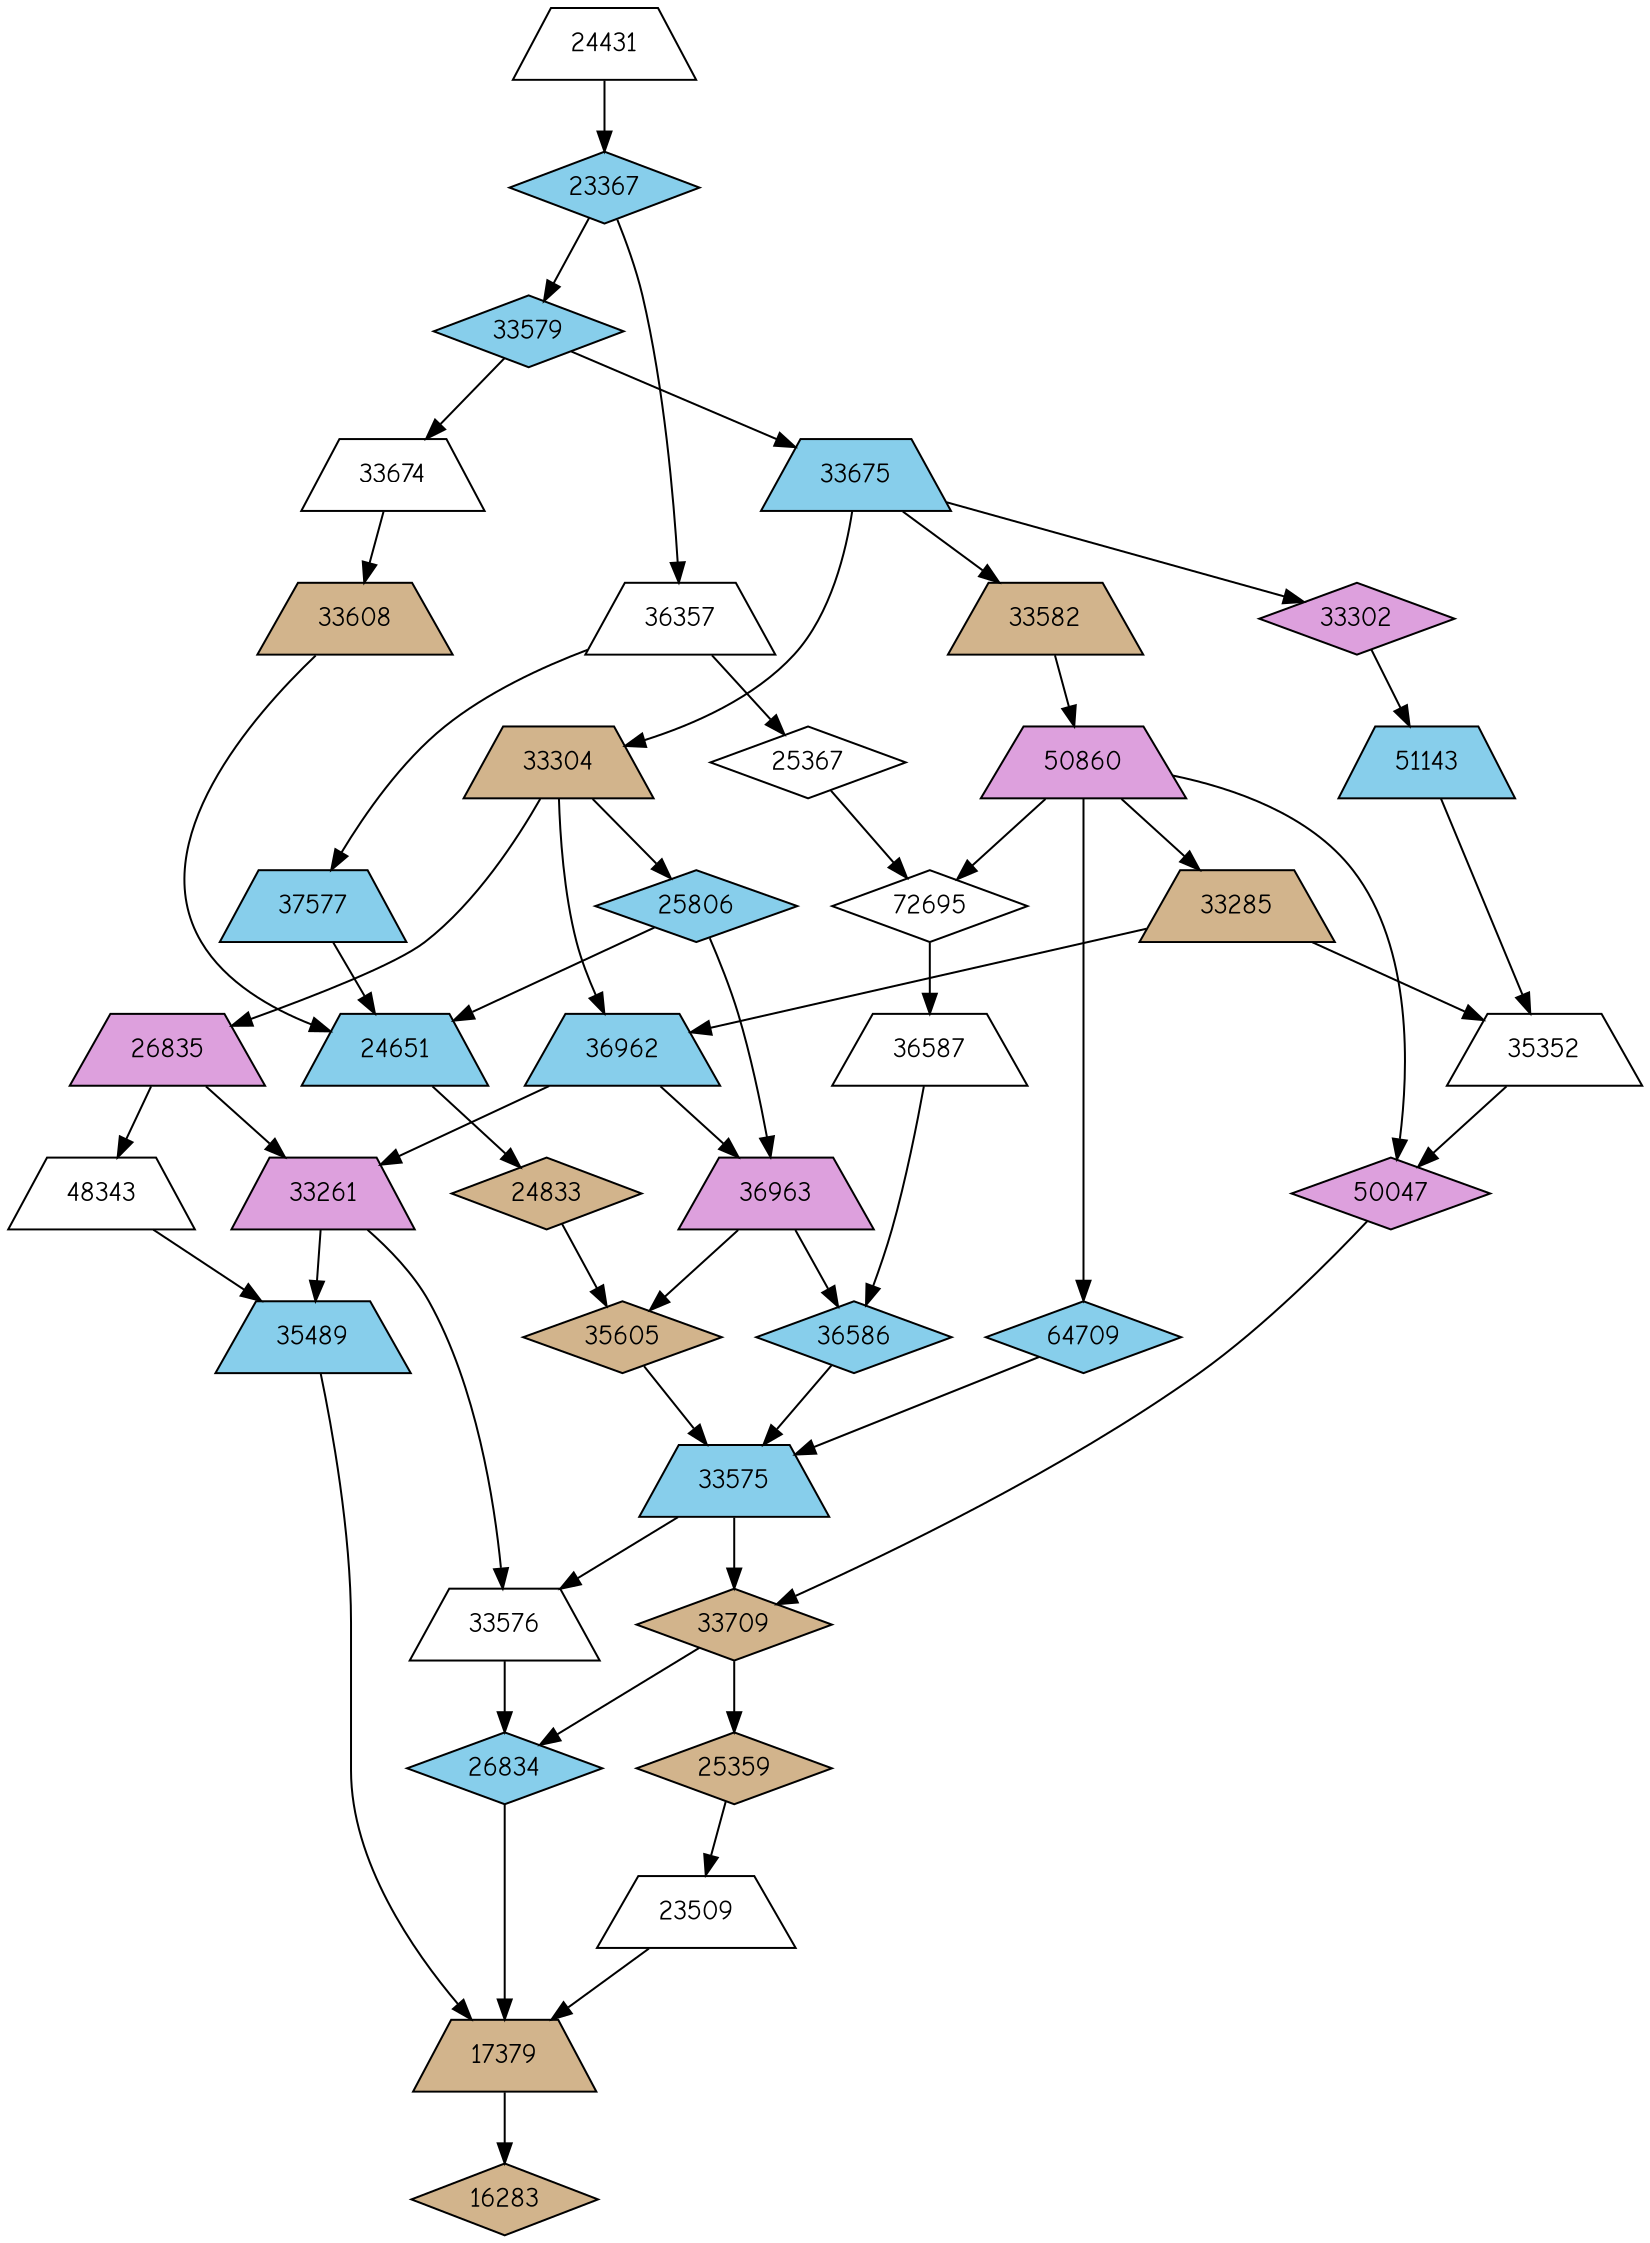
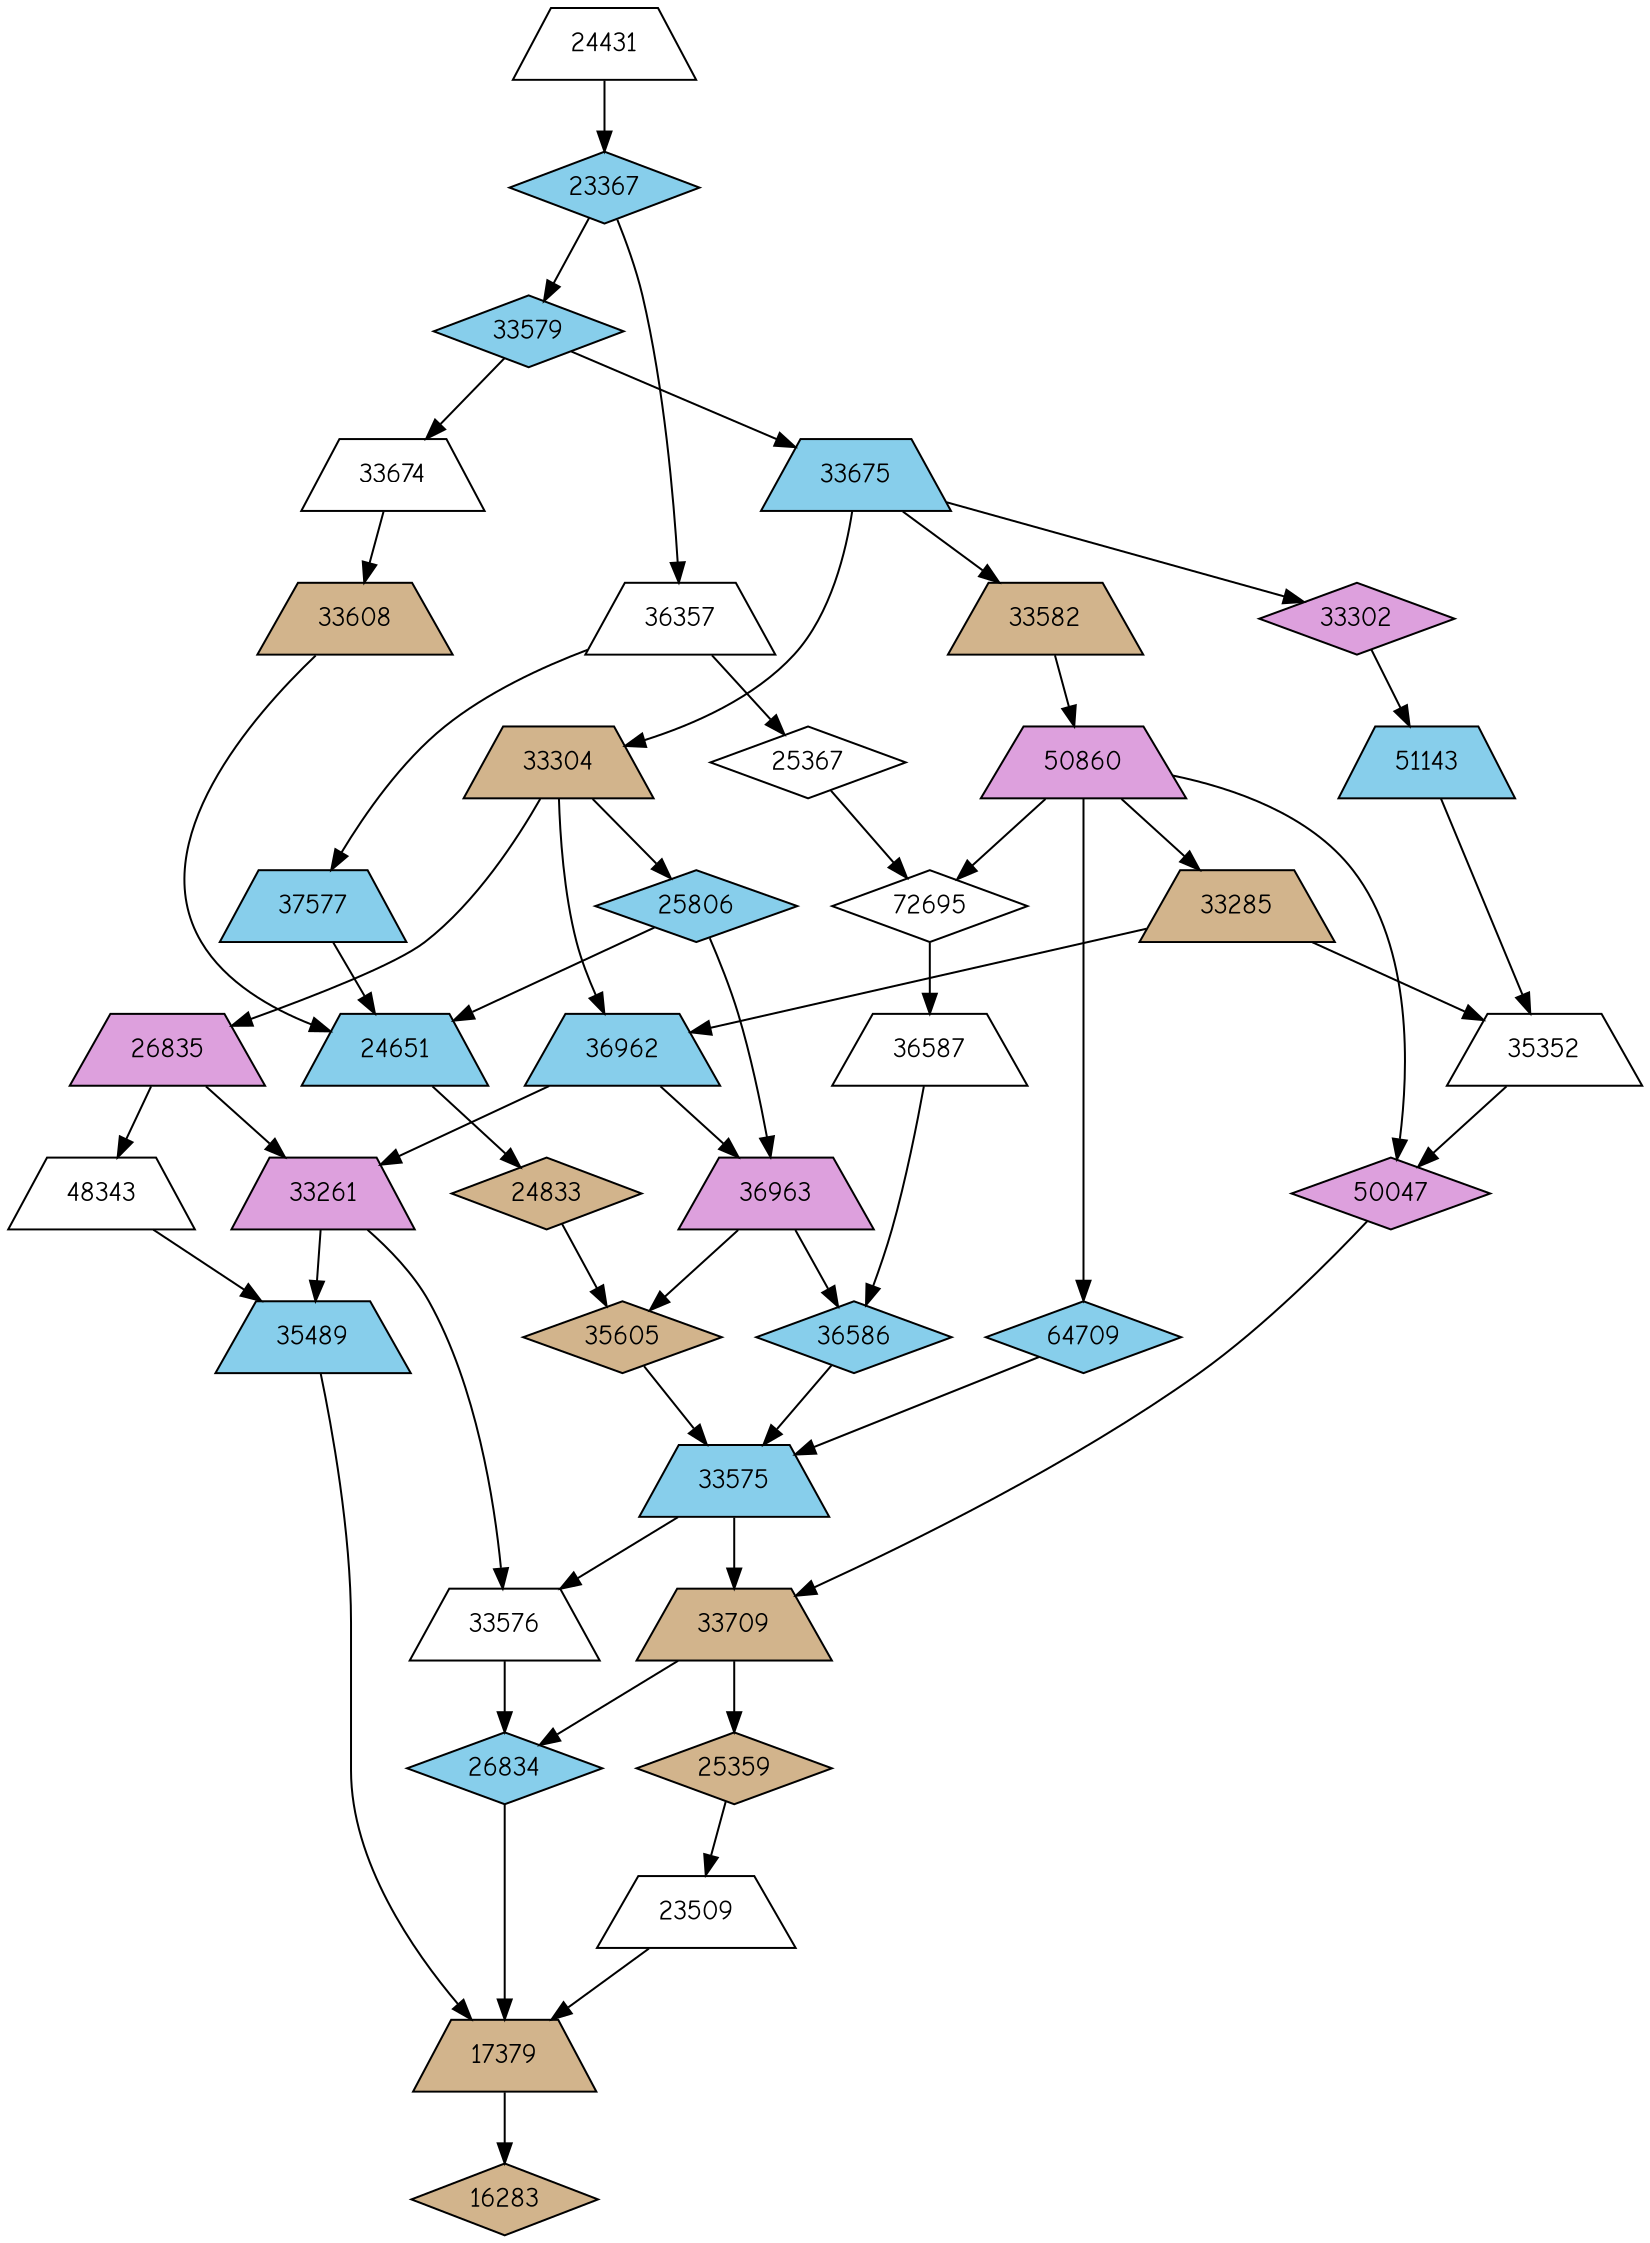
  strict digraph {
    fontname="Comic Neue"
    node [fillcolor=skyblue fontname="Comic Neue" shape=trapezium style=filled]
    edge [fontname="Comic Neue"]
    n1 [fillcolor=tan label=16283 shape=diamond]
    n2 [fillcolor=tan label=17379]
    n3 [label=35489]
    n4 [label=26834 shape=diamond]
    n5 [fillcolor=white label=23509]
    n6 [fillcolor=plum label=33261]
    n7 [fillcolor=white label=33576]
    n8 [fillcolor=white label=48343]
-   n9 [fillcolor=tan label=33709 shape=diamond]
+   n9 [fillcolor=tan label=33709]
    n10 [fillcolor=tan label=25359 shape=diamond]
    n11 [label=36962]
    n12 [fillcolor=plum label=36963]
    n13 [label=36586 shape=diamond]
    n14 [fillcolor=tan label=35605 shape=diamond]
    n15 [fillcolor=plum label=26835]
    n16 [fillcolor=plum label=50047 shape=diamond]
    n17 [label=33575]
    n18 [fillcolor=tan label=33285]
    n19 [fillcolor=white label=35352]
    n20 [fillcolor=tan label=33304]
    n21 [label=25806 shape=diamond]
    n22 [label=24651]
    n23 [fillcolor=plum label=50860]
    n24 [label=64709 shape=diamond]
    n25 [fillcolor=white label=72695 shape=diamond]
    n26 [fillcolor=white label=36587]
    n27 [label=33675]
    n28 [fillcolor=tan label=33582]
    n29 [fillcolor=plum label=33302 shape=diamond]
    n30 [label=51143]
    n31 [fillcolor=tan label=24833 shape=diamond]
    n32 [label=33579 shape=diamond]
    n33 [fillcolor=white label=33674]
    n34 [fillcolor=tan label=33608]
    n35 [label=23367 shape=diamond]
    n36 [fillcolor=white label=36357]
    n37 [fillcolor=white label=25367 shape=diamond]
    n38 [label=37577]
    n39 [fillcolor=white label=24431]
    n2 -> n1
    n3 -> n2
    n4 -> n2
    n5 -> n2
    n6 -> n3
    n6 -> n7
    n7 -> n4
    n8 -> n3
    n9 -> n4
    n9 -> n10
    n10 -> n5
    n11 -> n6
    n11 -> n12
    n12 -> n13
    n12 -> n14
    n13 -> n17
    n14 -> n17
    n15 -> n6
    n15 -> n8
    n16 -> n9
    n17 -> n7
    n17 -> n9
    n18 -> n11
    n18 -> n19
    n19 -> n16
    n20 -> n11
    n20 -> n15
    n20 -> n21
    n21 -> n12
    n21 -> n22
    n22 -> n31
    n23 -> n16
    n23 -> n18
    n23 -> n24
    n23 -> n25
    n24 -> n17
    n25 -> n26
    n26 -> n13
    n27 -> n20
    n27 -> n28
    n27 -> n29
    n28 -> n23
    n29 -> n30
    n30 -> n19
    n31 -> n14
    n32 -> n27
    n32 -> n33
    n33 -> n34
    n34 -> n22
    n35 -> n32
    n35 -> n36
    n36 -> n37
    n36 -> n38
    n37 -> n25
    n38 -> n22
    n39 -> n35
  }
